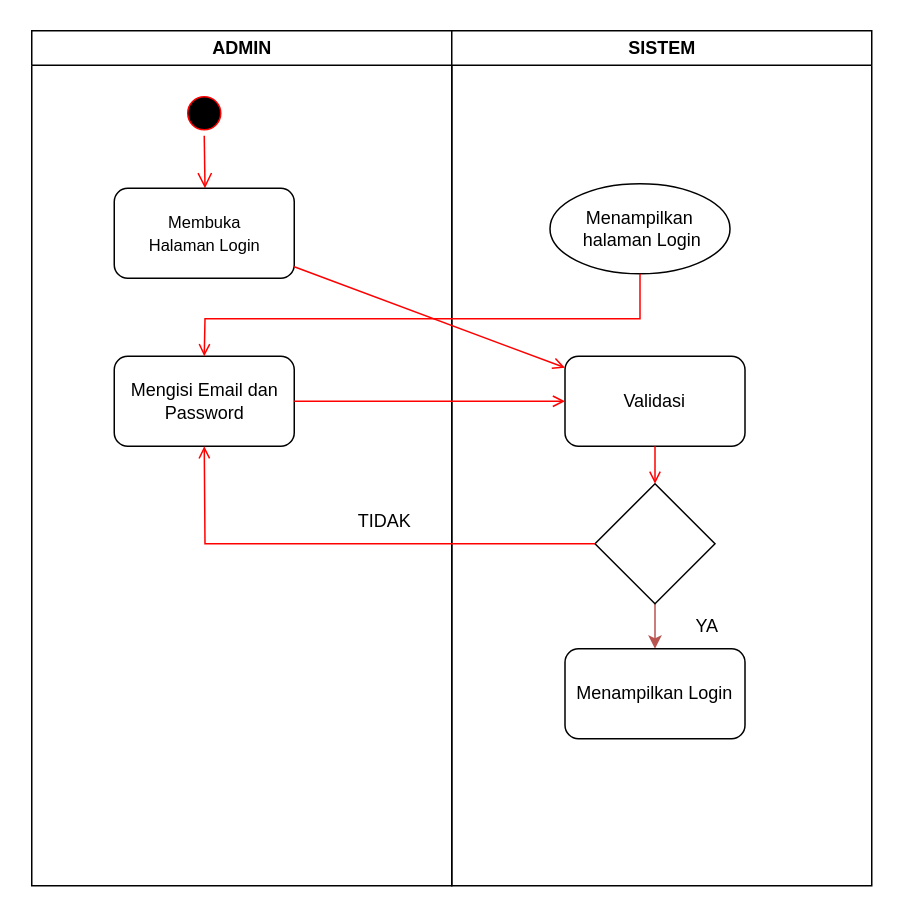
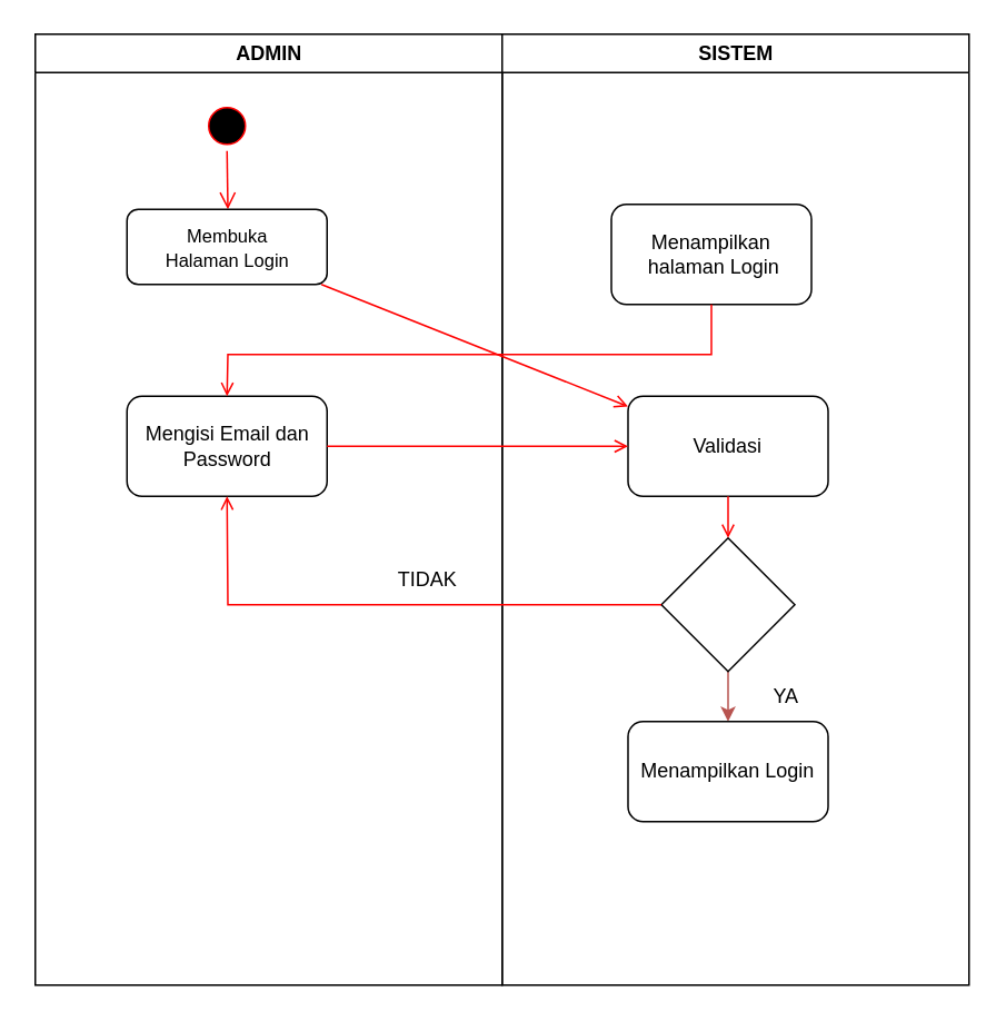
  <mxCell id="0" />
  <mxCell id="1" parent="0" />
  <mxCell id="2" value="ADMIN" style="swimlane;whiteSpace=wrap" parent="1" vertex="1"><mxGeometry x="20.5" y="20" width="280" height="570" as="geometry" /></mxCell>
  <mxCell id="3" value="" style="ellipse;shape=startState;fillColor=#000000;strokeColor=#ff0000;" parent="2" vertex="1"><mxGeometry x="100" y="40" width="30" height="30" as="geometry" /></mxCell>
  <mxCell id="4" value="" style="edgeStyle=elbowEdgeStyle;elbow=horizontal;verticalAlign=bottom;endArrow=open;endSize=8;strokeColor=#FF0000;endFill=1;rounded=0;entryX=0.5;entryY=0;entryDx=0;entryDy=0;" parent="2" source="3" target="5" edge="1"><mxGeometry x="100" y="40" as="geometry"><mxPoint x="105.5" y="110" as="targetPoint" /></mxGeometry></mxCell>
- <mxCell id="5" value="&lt;span style=&quot;font-size: 11px; text-wrap: nowrap;&quot;&gt;Membuka&lt;/span&gt;&lt;br style=&quot;padding: 0px; margin: 0px; font-size: 11px; text-wrap: nowrap;&quot;&gt;&lt;span style=&quot;font-size: 11px; text-wrap: nowrap;&quot;&gt;Halaman Login&lt;/span&gt;" style="rounded=1;whiteSpace=wrap;html=1;" vertex="1" parent="2"><mxGeometry x="55" y="105" width="120" height="60" as="geometry" /></mxCell>
+ <mxCell id="5" value="&lt;span style=&quot;font-size: 11px; text-wrap: nowrap;&quot;&gt;Membuka&lt;/span&gt;&lt;br style=&quot;padding: 0px; margin: 0px; font-size: 11px; text-wrap: nowrap;&quot;&gt;&lt;span style=&quot;font-size: 11px; text-wrap: nowrap;&quot;&gt;Halaman Login&lt;/span&gt;" style="rounded=1;whiteSpace=wrap;html=1;" vertex="1" parent="2"><mxGeometry x="55" y="105" width="120" height="45" as="geometry" /></mxCell>
  <mxCell id="6" value="&lt;span style=&quot;text-wrap: nowrap;&quot;&gt;Mengisi Email dan&lt;/span&gt;&lt;br style=&quot;padding: 0px; margin: 0px; text-wrap: nowrap;&quot;&gt;&lt;span style=&quot;text-wrap: nowrap;&quot;&gt;Password&lt;/span&gt;" style="rounded=1;whiteSpace=wrap;html=1;" vertex="1" parent="2"><mxGeometry x="55" y="217" width="120" height="60" as="geometry" /></mxCell>
  <mxCell id="7" value="TIDAK" style="text;html=1;align=center;verticalAlign=middle;whiteSpace=wrap;rounded=0;" vertex="1" parent="2"><mxGeometry x="205.5" y="312" width="60" height="30" as="geometry" /></mxCell>
  <mxCell id="8" value="SISTEM" style="swimlane;whiteSpace=wrap" parent="1" vertex="1"><mxGeometry x="300.5" y="20" width="280" height="570" as="geometry" /></mxCell>
- <mxCell id="9" value="&lt;span style=&quot;text-wrap: nowrap;&quot;&gt;Menampilkan&lt;/span&gt;&lt;br style=&quot;padding: 0px; margin: 0px; text-wrap: nowrap;&quot;&gt;&lt;span style=&quot;text-wrap: nowrap;&quot;&gt;&amp;nbsp;halaman Login&lt;/span&gt;" style="ellipse;whiteSpace=wrap;html=1;" vertex="1" parent="8"><mxGeometry x="65.5" y="102" width="120" height="60" as="geometry" /></mxCell>
+ <mxCell id="9" value="&lt;span style=&quot;text-wrap: nowrap;&quot;&gt;Menampilkan&lt;/span&gt;&lt;br style=&quot;padding: 0px; margin: 0px; text-wrap: nowrap;&quot;&gt;&lt;span style=&quot;text-wrap: nowrap;&quot;&gt;&amp;nbsp;halaman Login&lt;/span&gt;" style="rounded=1;whiteSpace=wrap;html=1;" vertex="1" parent="8"><mxGeometry x="65.5" y="102" width="120" height="60" as="geometry" /></mxCell>
  <mxCell id="10" value="&lt;span style=&quot;text-wrap: nowrap;&quot;&gt;Validasi&lt;/span&gt;" style="rounded=1;whiteSpace=wrap;html=1;" vertex="1" parent="8"><mxGeometry x="75.5" y="217" width="120" height="60" as="geometry" /></mxCell>
  <mxCell id="11" value="" style="edgeStyle=orthogonalEdgeStyle;rounded=0;orthogonalLoop=1;jettySize=auto;html=1;fillColor=#f8cecc;strokeColor=#b85450;" edge="1" parent="8" source="12" target="14"><mxGeometry relative="1" as="geometry" /></mxCell>
  <mxCell id="12" value="" style="rhombus;whiteSpace=wrap;html=1;" vertex="1" parent="8"><mxGeometry x="95.5" y="302" width="80" height="80" as="geometry" /></mxCell>
  <mxCell id="13" value="" style="endArrow=open;strokeColor=#FF0000;endFill=1;rounded=0;exitX=0.5;exitY=1;exitDx=0;exitDy=0;entryX=0.5;entryY=0;entryDx=0;entryDy=0;" edge="1" parent="8" source="10" target="12"><mxGeometry relative="1" as="geometry"><mxPoint x="-94.5" y="257" as="sourcePoint" /><mxPoint x="85.5" y="257" as="targetPoint" /></mxGeometry></mxCell>
  <mxCell id="14" value="Menampilkan Login" style="rounded=1;whiteSpace=wrap;html=1;" vertex="1" parent="8"><mxGeometry x="75.5" y="412" width="120" height="60" as="geometry" /></mxCell>
  <mxCell id="15" value="YA" style="text;html=1;align=center;verticalAlign=middle;whiteSpace=wrap;rounded=0;" vertex="1" parent="8"><mxGeometry x="140.5" y="382" width="60" height="30" as="geometry" /></mxCell>
  <mxCell id="16" value="" style="endArrow=open;strokeColor=#FF0000;endFill=1;rounded=0;" parent="1" source="5" target="10" edge="1"><mxGeometry relative="1" as="geometry"><mxPoint x="190.5" y="155" as="sourcePoint" /><mxPoint x="376" y="155" as="targetPoint" /></mxGeometry></mxCell>
  <mxCell id="17" value="" style="endArrow=open;strokeColor=#FF0000;endFill=1;rounded=0;entryX=0.5;entryY=0;entryDx=0;entryDy=0;exitX=0.5;exitY=1;exitDx=0;exitDy=0;" parent="1" source="9" target="6" edge="1"><mxGeometry relative="1" as="geometry"><mxPoint x="431" y="180" as="sourcePoint" /><mxPoint x="135.5" y="240" as="targetPoint" /><Array as="points"><mxPoint x="426" y="212" /><mxPoint x="136" y="212" /></Array></mxGeometry></mxCell>
  <mxCell id="18" value="" style="endArrow=open;strokeColor=#FF0000;endFill=1;rounded=0;exitX=1;exitY=0.5;exitDx=0;exitDy=0;" edge="1" parent="1" source="6" target="10"><mxGeometry relative="1" as="geometry"><mxPoint x="190.5" y="264.5" as="sourcePoint" /><mxPoint x="386" y="267" as="targetPoint" /></mxGeometry></mxCell>
  <mxCell id="19" value="" style="endArrow=open;strokeColor=#FF0000;endFill=1;rounded=0;exitX=0;exitY=0.5;exitDx=0;exitDy=0;entryX=0.5;entryY=1;entryDx=0;entryDy=0;" edge="1" parent="1" source="12" target="6"><mxGeometry relative="1" as="geometry"><mxPoint x="216" y="287" as="sourcePoint" /><mxPoint x="136" y="302" as="targetPoint" /><Array as="points"><mxPoint x="136" y="362" /></Array></mxGeometry></mxCell>
